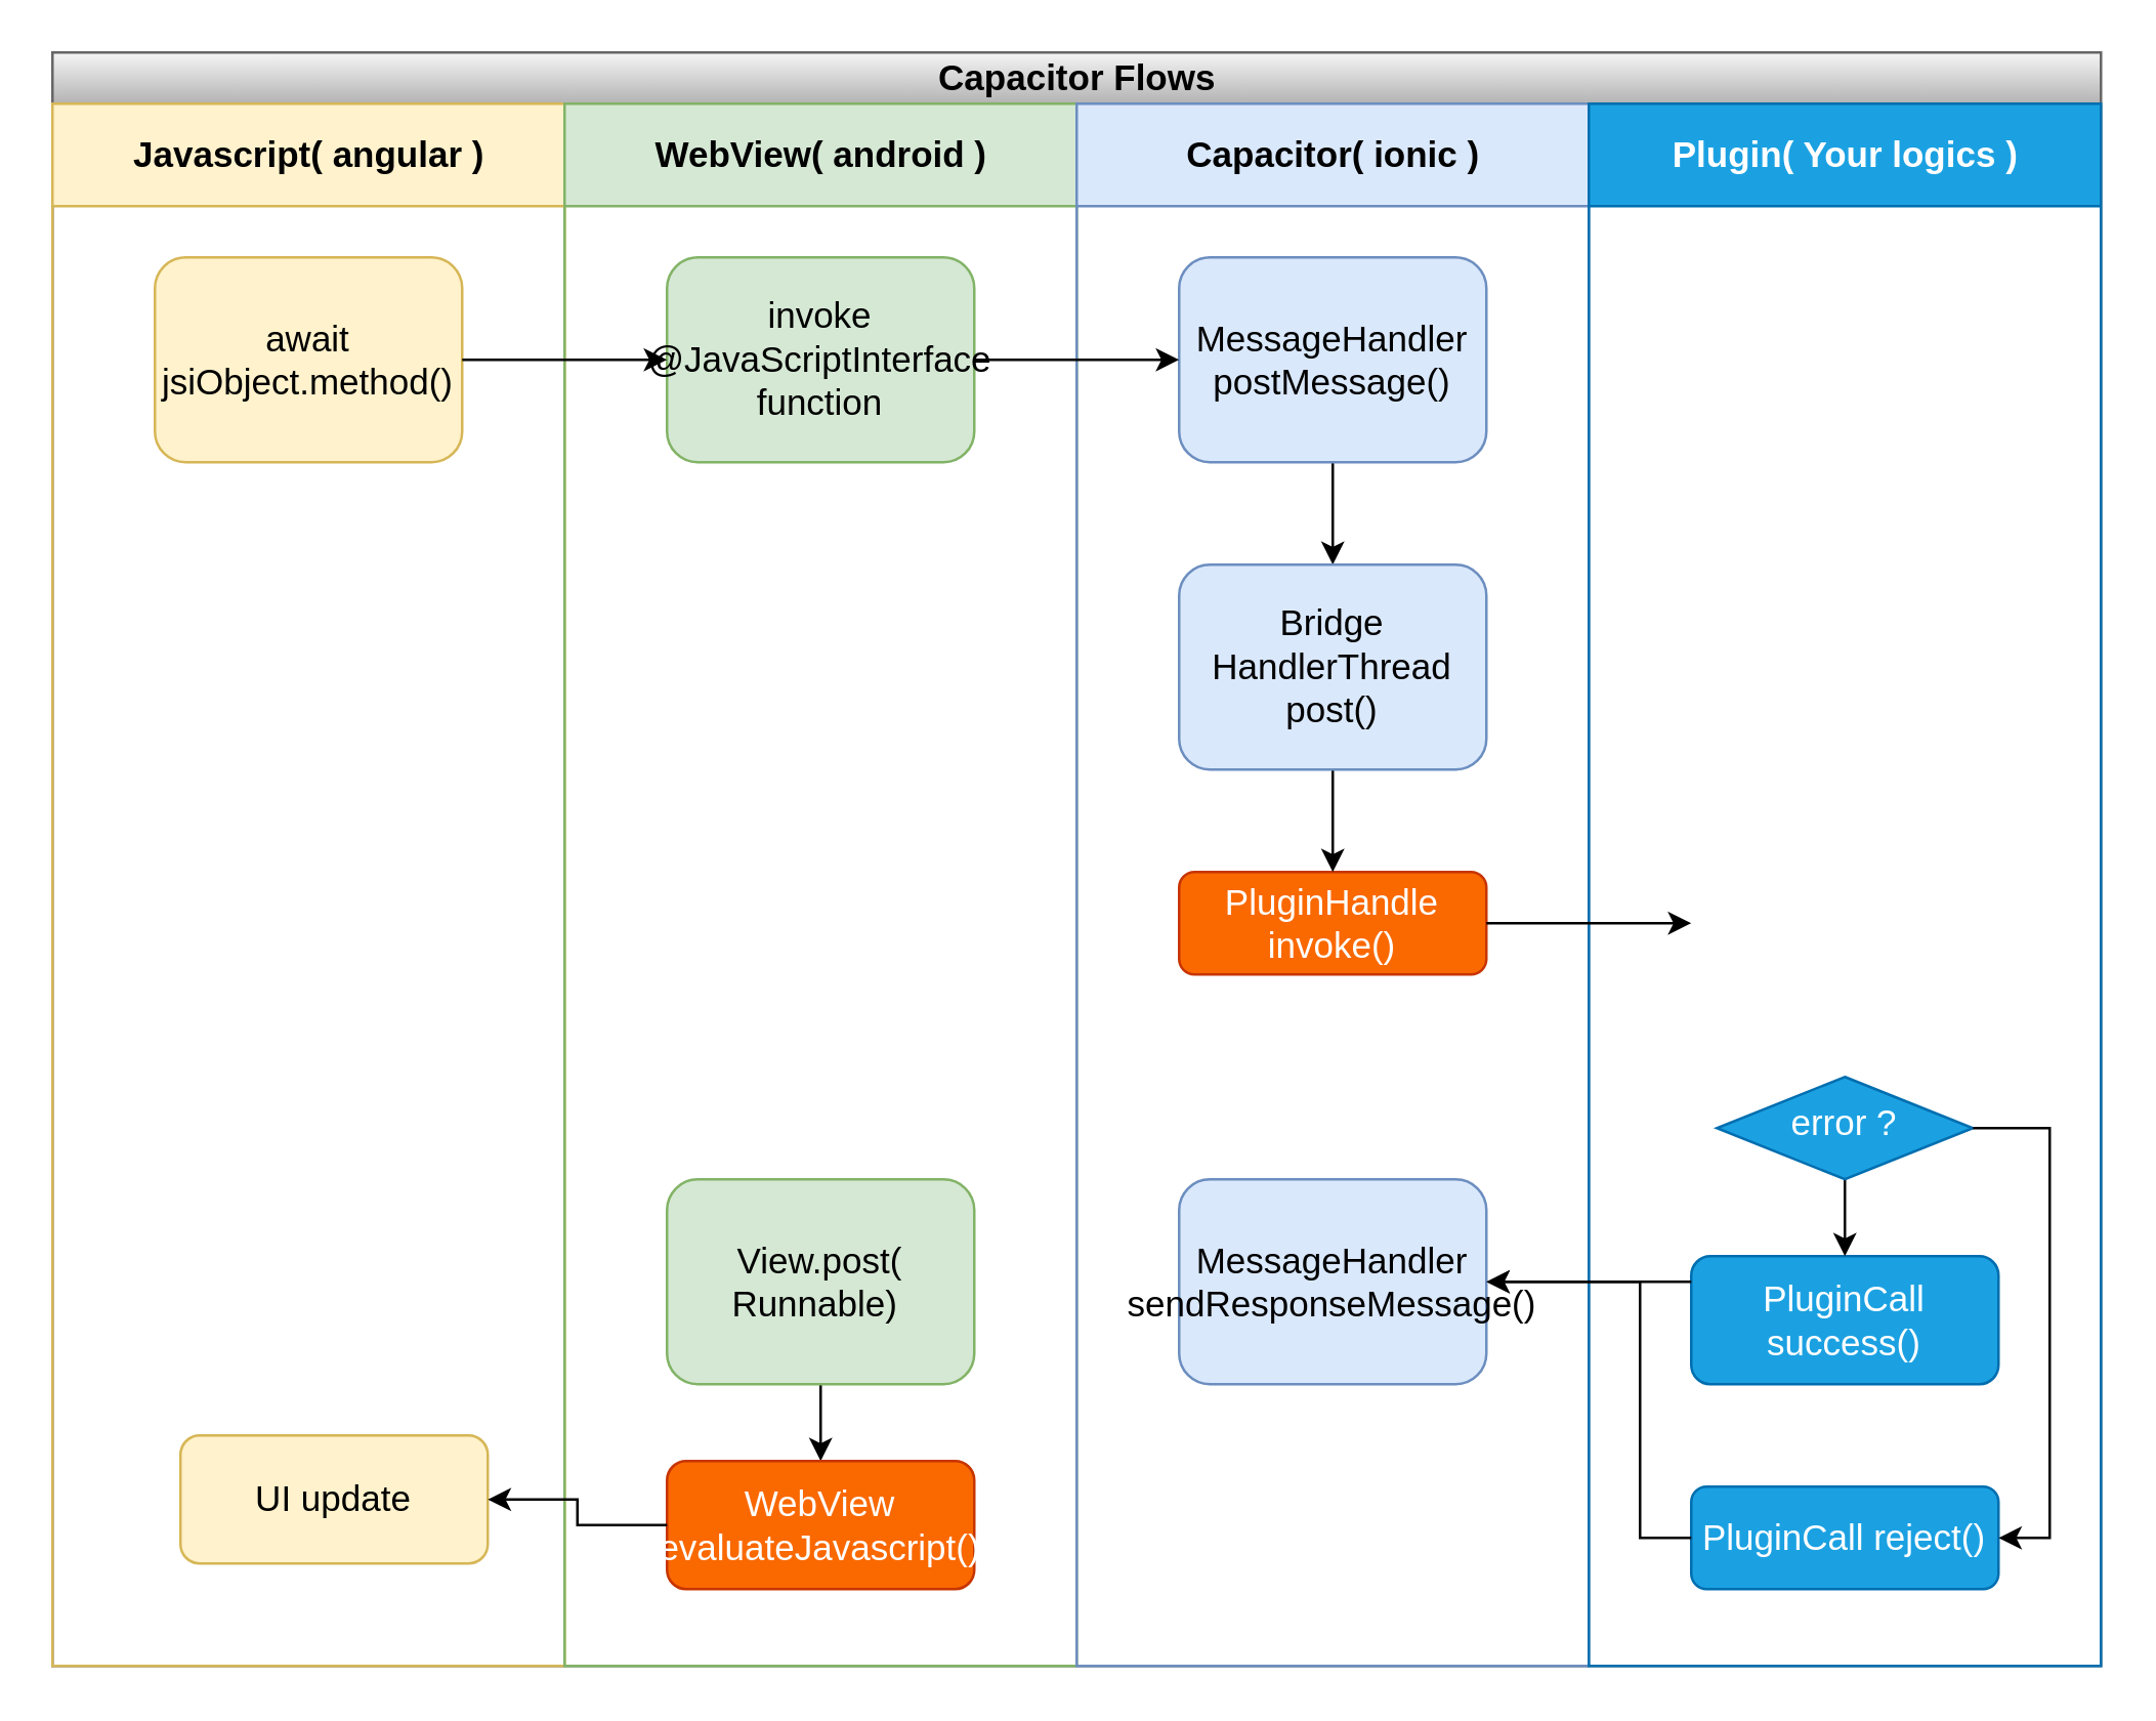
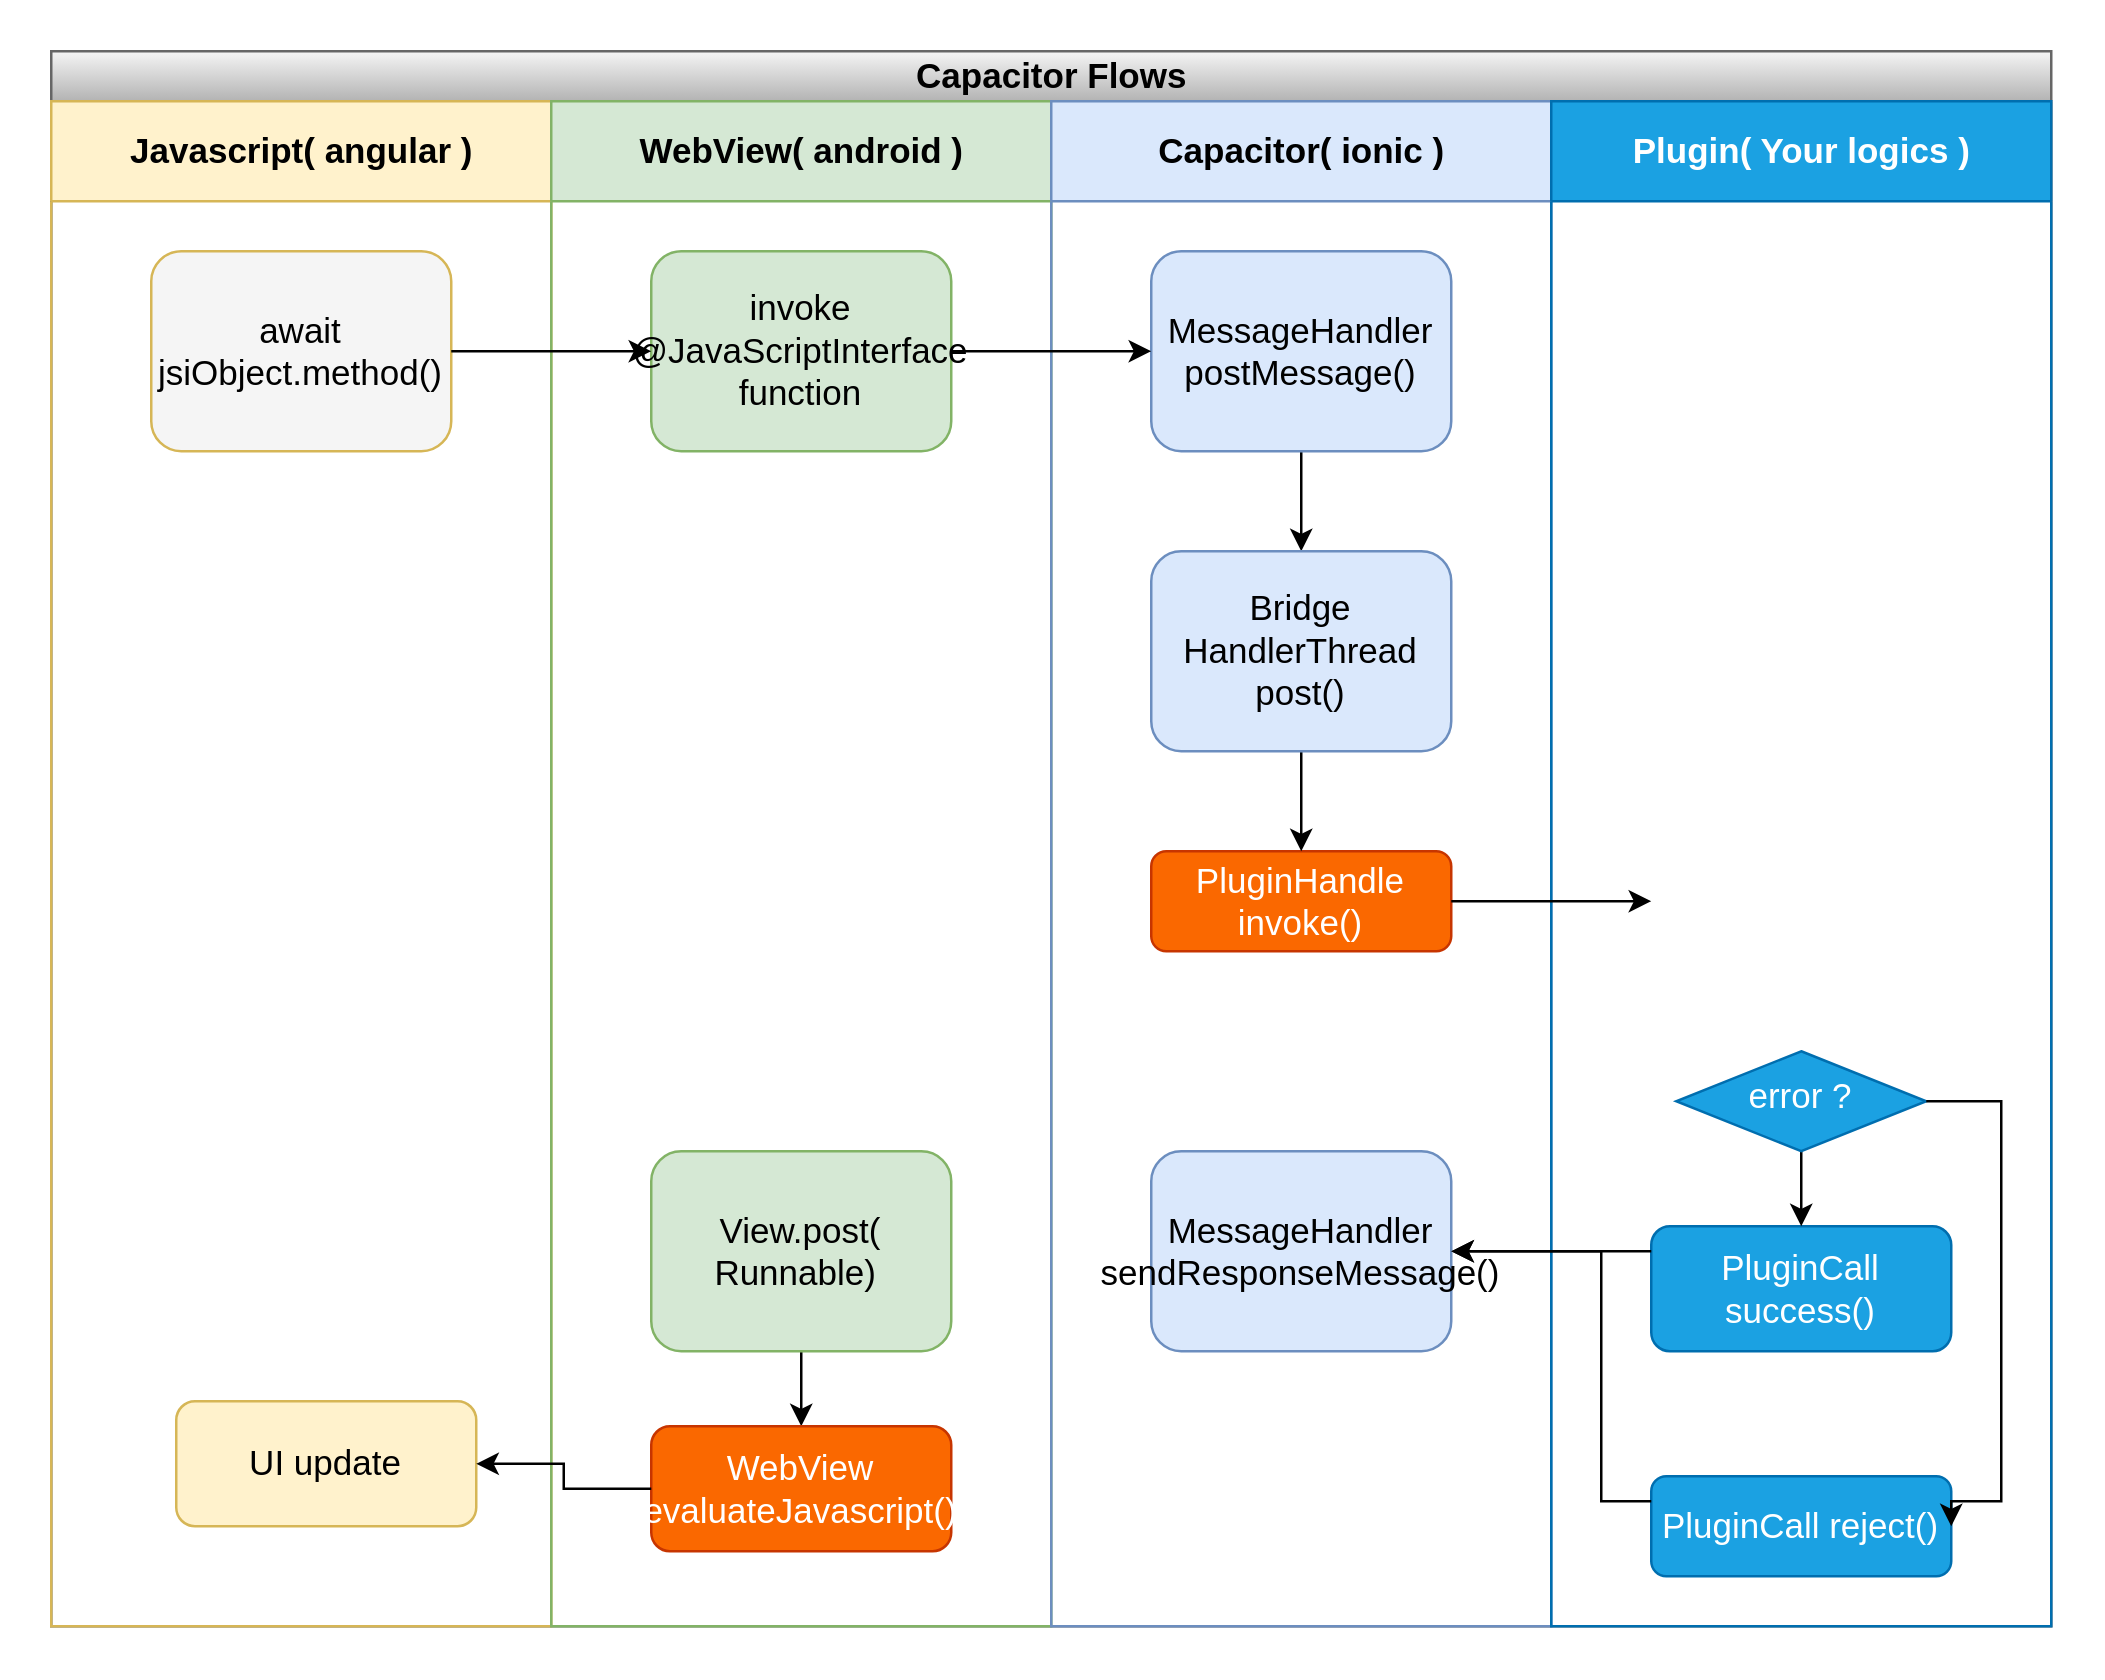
  <mxCell id="0" />
  <mxCell id="1" parent="0" />
  <mxCell id="2" value="Capacitor Flows" style="swimlane;html=1;childLayout=stackLayout;resizeParent=1;resizeParentMax=0;startSize=20;gradientColor=#b3b3b3;fillColor=#f5f5f5;strokeColor=#666666;fontSize=14;" vertex="1" parent="1"><mxGeometry width="800" height="630" as="geometry" x="20" y="20" /></mxCell>
  <mxCell id="3" value="Javascript( angular )" style="swimlane;html=1;startSize=40;fillColor=#fff2cc;strokeColor=#d6b656;fontSize=14;" vertex="1" parent="2"><mxGeometry y="20" width="200" height="610" as="geometry" /></mxCell>
- <mxCell id="4" value="await jsiObject.method()" style="rounded=1;whiteSpace=wrap;html=1;fontSize=14;glass=0;strokeWidth=1;shadow=0;fillColor=#fff2cc;strokeColor=#d6b656;" vertex="1" parent="3"><mxGeometry x="40" y="60" width="120" height="80" as="geometry" /></mxCell>
+ <mxCell id="4" value="await jsiObject.method()" style="rounded=1;whiteSpace=wrap;html=1;fontSize=14;glass=0;strokeWidth=1;shadow=0;fillColor=#f5f5f5;strokeColor=#d6b656;" vertex="1" parent="3"><mxGeometry x="40" y="60" width="120" height="80" as="geometry" /></mxCell>
  <mxCell id="5" value="UI update" style="rounded=1;whiteSpace=wrap;html=1;fontSize=14;glass=0;strokeWidth=1;shadow=0;fillColor=#fff2cc;strokeColor=#d6b656;" vertex="1" parent="3"><mxGeometry x="50" y="520" width="120" height="50" as="geometry" /></mxCell>
  <mxCell id="6" value="WebView( android )" style="swimlane;html=1;startSize=40;fillColor=#d5e8d4;strokeColor=#82b366;fontSize=14;" vertex="1" parent="2"><mxGeometry x="200" y="20" width="200" height="610" as="geometry" /></mxCell>
  <mxCell id="7" value="invoke @JavaScriptInterface function" style="rounded=1;whiteSpace=wrap;html=1;fontSize=14;glass=0;strokeWidth=1;shadow=0;fillColor=#d5e8d4;strokeColor=#82b366;" vertex="1" parent="6"><mxGeometry x="40" y="60" width="120" height="80" as="geometry" /></mxCell>
  <mxCell id="8" style="edgeStyle=orthogonalEdgeStyle;rounded=0;orthogonalLoop=1;jettySize=auto;html=1;entryX=0.5;entryY=0;entryDx=0;entryDy=0;fontSize=14;" edge="1" parent="6" source="9" target="10"><mxGeometry relative="1" as="geometry" /></mxCell>
  <mxCell id="9" value="View.post( Runnable)&amp;nbsp;" style="rounded=1;whiteSpace=wrap;html=1;fontSize=14;glass=0;strokeWidth=1;shadow=0;fillColor=#d5e8d4;strokeColor=#82b366;" vertex="1" parent="6"><mxGeometry x="40" y="420" width="120" height="80" as="geometry" /></mxCell>
  <mxCell id="10" value="WebView evaluateJavascript()" style="rounded=1;whiteSpace=wrap;html=1;fontSize=14;glass=0;strokeWidth=1;shadow=0;fillColor=#fa6800;strokeColor=#C73500;fontColor=#ffffff;" vertex="1" parent="6"><mxGeometry x="40" y="530" width="120" height="50" as="geometry" /></mxCell>
  <mxCell id="11" value="Capacitor( ionic )" style="swimlane;html=1;startSize=40;fillColor=#dae8fc;strokeColor=#6c8ebf;fontSize=14;" vertex="1" parent="2"><mxGeometry x="400" y="20" width="200" height="610" as="geometry"><mxRectangle x="240" y="20" width="30" height="660" as="alternateBounds" /></mxGeometry></mxCell>
  <mxCell id="12" style="edgeStyle=orthogonalEdgeStyle;rounded=0;orthogonalLoop=1;jettySize=auto;html=1;entryX=0.5;entryY=0;entryDx=0;entryDy=0;fontSize=14;" edge="1" parent="11" source="13" target="16"><mxGeometry relative="1" as="geometry" /></mxCell>
  <mxCell id="13" value="MessageHandler postMessage()" style="rounded=1;whiteSpace=wrap;html=1;fontSize=14;glass=0;strokeWidth=1;shadow=0;fillColor=#dae8fc;strokeColor=#6c8ebf;" parent="11" vertex="1"><mxGeometry x="40" y="60" width="120" height="80" as="geometry" /></mxCell>
  <mxCell id="14" value="PluginHandle invoke()" style="rounded=1;whiteSpace=wrap;html=1;fontSize=14;glass=0;strokeWidth=1;shadow=0;fillColor=#fa6800;strokeColor=#C73500;fontColor=#ffffff;" vertex="1" parent="11"><mxGeometry x="40" y="300" width="120" height="40" as="geometry" /></mxCell>
  <mxCell id="15" style="edgeStyle=orthogonalEdgeStyle;rounded=0;orthogonalLoop=1;jettySize=auto;html=1;entryX=0.5;entryY=0;entryDx=0;entryDy=0;fontSize=14;" edge="1" parent="11" source="16" target="14"><mxGeometry relative="1" as="geometry" /></mxCell>
  <mxCell id="16" value="Bridge HandlerThread post()" style="rounded=1;whiteSpace=wrap;html=1;fontSize=14;glass=0;strokeWidth=1;shadow=0;fillColor=#dae8fc;strokeColor=#6c8ebf;" vertex="1" parent="11"><mxGeometry x="40" y="180" width="120" height="80" as="geometry" /></mxCell>
  <mxCell id="17" value="MessageHandler sendResponseMessage()" style="rounded=1;whiteSpace=wrap;html=1;fontSize=14;glass=0;strokeWidth=1;shadow=0;fillColor=#dae8fc;strokeColor=#6c8ebf;" vertex="1" parent="11"><mxGeometry x="40" y="420" width="120" height="80" as="geometry" /></mxCell>
  <mxCell id="18" value="Plugin( Your logics )" style="swimlane;html=1;startSize=40;fillColor=#1ba1e2;strokeColor=#006EAF;fontColor=#ffffff;fontSize=14;" vertex="1" parent="2"><mxGeometry x="600" y="20" width="200" height="610" as="geometry" /></mxCell>
  <mxCell id="19" value="PluginCall success()" style="rounded=1;whiteSpace=wrap;html=1;fontSize=14;glass=0;strokeWidth=1;shadow=0;fillColor=#1ba1e2;strokeColor=#006EAF;fontColor=#ffffff;" vertex="1" parent="18"><mxGeometry x="40" y="450" width="120" height="50" as="geometry" /></mxCell>
  <mxCell id="20" style="edgeStyle=orthogonalEdgeStyle;rounded=0;orthogonalLoop=1;jettySize=auto;html=1;entryX=0.5;entryY=0;entryDx=0;entryDy=0;fontSize=14;" edge="1" parent="18" source="21" target="19"><mxGeometry relative="1" as="geometry" /></mxCell>
  <mxCell id="21" value="error ?" style="rhombus;whiteSpace=wrap;html=1;shadow=0;fontFamily=Helvetica;fontSize=14;align=center;strokeWidth=1;spacing=6;spacingTop=-4;fillColor=#1ba1e2;strokeColor=#006EAF;fontColor=#ffffff;" vertex="1" parent="18"><mxGeometry x="50" y="380" width="100" height="40" as="geometry" /></mxCell>
- <mxCell id="22" value="PluginCall reject()" style="rounded=1;whiteSpace=wrap;html=1;fontSize=14;glass=0;strokeWidth=1;shadow=0;fillColor=#1ba1e2;strokeColor=#006EAF;fontColor=#ffffff;" vertex="1" parent="18"><mxGeometry x="40" y="540" width="120" height="40" as="geometry" /></mxCell>
+ <mxCell id="22" value="PluginCall reject()" style="rounded=1;whiteSpace=wrap;html=1;fontSize=14;glass=0;strokeWidth=1;shadow=0;fillColor=#1ba1e2;strokeColor=#006EAF;fontColor=#ffffff;" vertex="1" parent="18"><mxGeometry x="40" y="550" width="120" height="40" as="geometry" /></mxCell>
  <mxCell id="23" style="edgeStyle=orthogonalEdgeStyle;rounded=0;orthogonalLoop=1;jettySize=auto;html=1;entryX=1;entryY=0.5;entryDx=0;entryDy=0;fontSize=14;" edge="1" parent="18" source="21" target="22"><mxGeometry relative="1" as="geometry"><mxPoint x="180" y="560" as="targetPoint" /><Array as="points"><mxPoint x="180" y="400" /><mxPoint x="180" y="560" /></Array></mxGeometry></mxCell>
  <mxCell id="24" style="edgeStyle=orthogonalEdgeStyle;rounded=0;orthogonalLoop=1;jettySize=auto;html=1;entryX=0;entryY=0.5;entryDx=0;entryDy=0;fontSize=14;" edge="1" parent="2" source="4" target="7"><mxGeometry relative="1" as="geometry" /></mxCell>
  <mxCell id="25" style="edgeStyle=orthogonalEdgeStyle;rounded=0;orthogonalLoop=1;jettySize=auto;html=1;entryX=0;entryY=0.5;entryDx=0;entryDy=0;fontSize=14;" edge="1" parent="2" source="7" target="13"><mxGeometry relative="1" as="geometry" /></mxCell>
  <mxCell id="26" style="edgeStyle=orthogonalEdgeStyle;rounded=0;orthogonalLoop=1;jettySize=auto;html=1;fontSize=14;" edge="1" parent="2" source="14"><mxGeometry relative="1" as="geometry"><mxPoint x="640" y="340" as="targetPoint" /><Array as="points"><mxPoint x="640" y="340" /></Array></mxGeometry></mxCell>
  <mxCell id="27" style="edgeStyle=orthogonalEdgeStyle;rounded=0;orthogonalLoop=1;jettySize=auto;html=1;entryX=1;entryY=0.5;entryDx=0;entryDy=0;fontSize=14;" edge="1" parent="2" source="19" target="17"><mxGeometry relative="1" as="geometry"><Array as="points"><mxPoint x="630" y="480" /><mxPoint x="630" y="480" /></Array></mxGeometry></mxCell>
  <mxCell id="28" style="edgeStyle=orthogonalEdgeStyle;rounded=0;orthogonalLoop=1;jettySize=auto;html=1;entryX=1;entryY=0.5;entryDx=0;entryDy=0;fontSize=14;" edge="1" parent="2" source="22" target="17"><mxGeometry relative="1" as="geometry"><mxPoint x="620" y="500" as="targetPoint" /><Array as="points"><mxPoint x="620" y="580" /><mxPoint x="620" y="480" /></Array></mxGeometry></mxCell>
  <mxCell id="29" style="edgeStyle=orthogonalEdgeStyle;rounded=0;orthogonalLoop=1;jettySize=auto;html=1;entryX=1;entryY=0.5;entryDx=0;entryDy=0;fontSize=14;" edge="1" parent="2" source="10" target="5"><mxGeometry relative="1" as="geometry" /></mxCell>
